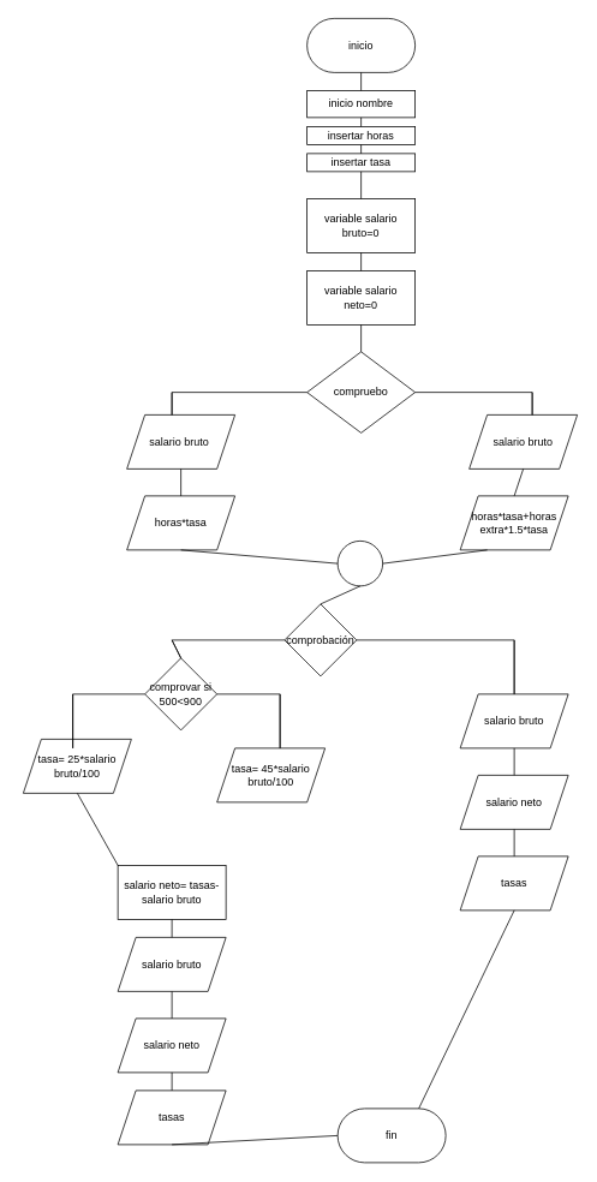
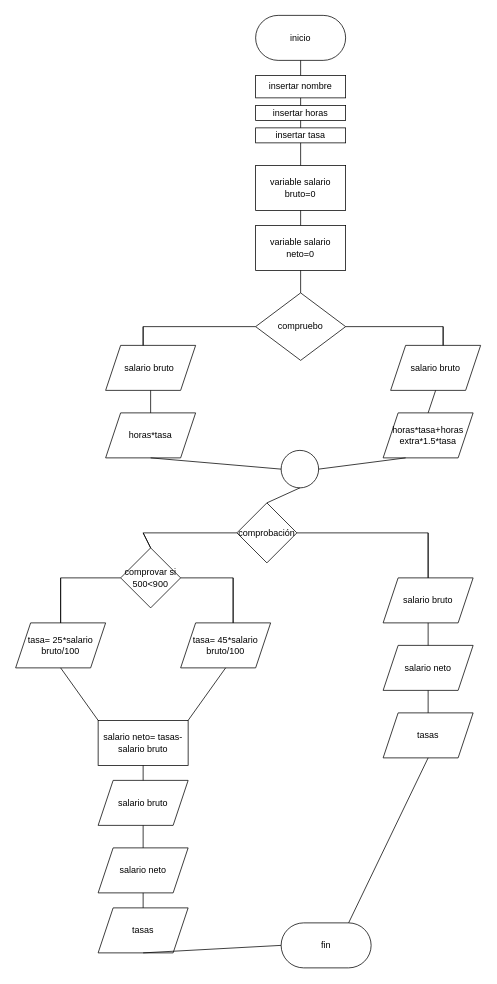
  <mxCell id="0" />
  <mxCell id="1" parent="0" />
  <mxCell id="2" value="inicio" style="rounded=1;whiteSpace=wrap;html=1;arcSize=50;" vertex="1" parent="1"><mxGeometry x="340" y="20" width="120" height="60" as="geometry" /></mxCell>
- <mxCell id="3" value="inicio nombre" style="rounded=0;whiteSpace=wrap;html=1;" vertex="1" parent="1"><mxGeometry x="340" y="100" width="120" height="30" as="geometry" /></mxCell>
+ <mxCell id="3" value="insertar nombre" style="rounded=0;whiteSpace=wrap;html=1;" vertex="1" parent="1"><mxGeometry x="340" y="100" width="120" height="30" as="geometry" /></mxCell>
  <mxCell id="4" value="variable salario bruto=0" style="rounded=0;whiteSpace=wrap;html=1;" vertex="1" parent="1"><mxGeometry x="340" y="220" width="120" height="60" as="geometry" /></mxCell>
  <mxCell id="5" value="variable salario neto=0" style="rounded=0;whiteSpace=wrap;html=1;" vertex="1" parent="1"><mxGeometry x="340" y="300" width="120" height="60" as="geometry" /></mxCell>
  <mxCell id="6" value="compruebo" style="rhombus;whiteSpace=wrap;html=1;" vertex="1" parent="1"><mxGeometry x="340" y="390" width="120" height="90" as="geometry" /></mxCell>
  <mxCell id="7" value="salario bruto&amp;nbsp;" style="shape=parallelogram;perimeter=parallelogramPerimeter;whiteSpace=wrap;html=1;fixedSize=1;" vertex="1" parent="1"><mxGeometry x="140" y="460" width="120" height="60" as="geometry" /></mxCell>
  <mxCell id="8" value="salario bruto" style="shape=parallelogram;perimeter=parallelogramPerimeter;whiteSpace=wrap;html=1;fixedSize=1;" vertex="1" parent="1"><mxGeometry x="520" y="460" width="120" height="60" as="geometry" /></mxCell>
  <mxCell id="9" value="horas*tasa" style="shape=parallelogram;perimeter=parallelogramPerimeter;whiteSpace=wrap;html=1;fixedSize=1;" vertex="1" parent="1"><mxGeometry x="140" y="550" width="120" height="60" as="geometry" /></mxCell>
  <mxCell id="10" value="horas*tasa+horas extra*1.5*tasa" style="shape=parallelogram;perimeter=parallelogramPerimeter;whiteSpace=wrap;html=1;fixedSize=1;" vertex="1" parent="1"><mxGeometry x="510" y="550" width="120" height="60" as="geometry" /></mxCell>
  <mxCell id="11" value="insertar horas" style="rounded=0;whiteSpace=wrap;html=1;" vertex="1" parent="1"><mxGeometry x="340" y="140" width="120" height="20" as="geometry" /></mxCell>
  <mxCell id="12" value="insertar tasa" style="rounded=0;whiteSpace=wrap;html=1;" vertex="1" parent="1"><mxGeometry x="340" y="170" width="120" height="20" as="geometry" /></mxCell>
  <mxCell id="13" value="" style="ellipse;whiteSpace=wrap;html=1;aspect=fixed;" vertex="1" parent="1"><mxGeometry x="374" y="600" width="50" height="50" as="geometry" /></mxCell>
  <mxCell id="14" value="comprobación" style="rhombus;whiteSpace=wrap;html=1;" vertex="1" parent="1"><mxGeometry x="315" y="670" width="80" height="80" as="geometry" /></mxCell>
  <mxCell id="15" value="salario bruto" style="shape=parallelogram;perimeter=parallelogramPerimeter;whiteSpace=wrap;html=1;fixedSize=1;" vertex="1" parent="1"><mxGeometry x="510" y="770" width="120" height="60" as="geometry" /></mxCell>
  <mxCell id="16" value="salario neto" style="shape=parallelogram;perimeter=parallelogramPerimeter;whiteSpace=wrap;html=1;fixedSize=1;" vertex="1" parent="1"><mxGeometry x="510" y="860" width="120" height="60" as="geometry" /></mxCell>
  <mxCell id="17" value="tasas" style="shape=parallelogram;perimeter=parallelogramPerimeter;whiteSpace=wrap;html=1;fixedSize=1;" vertex="1" parent="1"><mxGeometry x="510" y="950" width="120" height="60" as="geometry" /></mxCell>
  <mxCell id="18" value="comprovar si 500&amp;lt;900" style="rhombus;whiteSpace=wrap;html=1;" vertex="1" parent="1"><mxGeometry x="160" y="730" width="80" height="80" as="geometry" /></mxCell>
- <mxCell id="19" value="tasa= 25*salario bruto/100" style="shape=parallelogram;perimeter=parallelogramPerimeter;whiteSpace=wrap;html=1;fixedSize=1;" vertex="1" parent="1"><mxGeometry x="25" y="820" width="120" height="60" as="geometry" /></mxCell>
+ <mxCell id="19" value="tasa= 25*salario bruto/100" style="shape=parallelogram;perimeter=parallelogramPerimeter;whiteSpace=wrap;html=1;fixedSize=1;" vertex="1" parent="1"><mxGeometry x="20" y="830" width="120" height="60" as="geometry" /></mxCell>
  <mxCell id="20" value="tasa= 45*salario bruto/100" style="shape=parallelogram;perimeter=parallelogramPerimeter;whiteSpace=wrap;html=1;fixedSize=1;" vertex="1" parent="1"><mxGeometry x="240" y="830" width="120" height="60" as="geometry" /></mxCell>
  <mxCell id="21" value="salario neto= tasas- salario bruto" style="rounded=0;whiteSpace=wrap;html=1;" vertex="1" parent="1"><mxGeometry x="130" y="960" width="120" height="60" as="geometry" /></mxCell>
  <mxCell id="22" value="salario bruto" style="shape=parallelogram;perimeter=parallelogramPerimeter;whiteSpace=wrap;html=1;fixedSize=1;" vertex="1" parent="1"><mxGeometry x="130" y="1040" width="120" height="60" as="geometry" /></mxCell>
  <mxCell id="23" value="salario neto" style="shape=parallelogram;perimeter=parallelogramPerimeter;whiteSpace=wrap;html=1;fixedSize=1;" vertex="1" parent="1"><mxGeometry x="130" y="1130" width="120" height="60" as="geometry" /></mxCell>
  <mxCell id="24" value="tasas" style="shape=parallelogram;perimeter=parallelogramPerimeter;whiteSpace=wrap;html=1;fixedSize=1;" vertex="1" parent="1"><mxGeometry x="130" y="1210" width="120" height="60" as="geometry" /></mxCell>
  <mxCell id="25" value="fin" style="rounded=1;whiteSpace=wrap;html=1;arcSize=50;" vertex="1" parent="1"><mxGeometry x="374" y="1230" width="120" height="60" as="geometry" /></mxCell>
  <mxCell id="26" value="" style="endArrow=none;html=1;rounded=0;entryX=0.5;entryY=1;entryDx=0;entryDy=0;exitX=0.5;exitY=0;exitDx=0;exitDy=0;" edge="1" parent="1" source="3" target="2"><mxGeometry width="50" height="50" relative="1" as="geometry"><mxPoint x="180" y="270" as="sourcePoint" /><mxPoint x="230" y="220" as="targetPoint" /></mxGeometry></mxCell>
  <mxCell id="27" value="" style="endArrow=none;html=1;rounded=0;entryX=0.5;entryY=1;entryDx=0;entryDy=0;exitX=0.5;exitY=0;exitDx=0;exitDy=0;" edge="1" parent="1" source="11" target="3"><mxGeometry width="50" height="50" relative="1" as="geometry"><mxPoint x="180" y="270" as="sourcePoint" /><mxPoint x="230" y="220" as="targetPoint" /></mxGeometry></mxCell>
  <mxCell id="28" value="" style="endArrow=none;html=1;rounded=0;entryX=0.5;entryY=1;entryDx=0;entryDy=0;exitX=0.5;exitY=0;exitDx=0;exitDy=0;" edge="1" parent="1" source="12" target="11"><mxGeometry width="50" height="50" relative="1" as="geometry"><mxPoint x="180" y="270" as="sourcePoint" /><mxPoint x="230" y="220" as="targetPoint" /></mxGeometry></mxCell>
  <mxCell id="29" value="" style="endArrow=none;html=1;rounded=0;entryX=0.5;entryY=1;entryDx=0;entryDy=0;exitX=0.5;exitY=0;exitDx=0;exitDy=0;" edge="1" parent="1" source="4" target="12"><mxGeometry width="50" height="50" relative="1" as="geometry"><mxPoint x="180" y="270" as="sourcePoint" /><mxPoint x="230" y="220" as="targetPoint" /></mxGeometry></mxCell>
  <mxCell id="30" value="" style="endArrow=none;html=1;rounded=0;entryX=0.5;entryY=1;entryDx=0;entryDy=0;exitX=0.5;exitY=0;exitDx=0;exitDy=0;" edge="1" parent="1" source="5" target="4"><mxGeometry width="50" height="50" relative="1" as="geometry"><mxPoint x="180" y="270" as="sourcePoint" /><mxPoint x="230" y="220" as="targetPoint" /></mxGeometry></mxCell>
  <mxCell id="31" value="" style="endArrow=none;html=1;rounded=0;entryX=0.5;entryY=1;entryDx=0;entryDy=0;exitX=0.5;exitY=0;exitDx=0;exitDy=0;" edge="1" parent="1" source="6" target="5"><mxGeometry width="50" height="50" relative="1" as="geometry"><mxPoint x="180" y="540" as="sourcePoint" /><mxPoint x="230" y="490" as="targetPoint" /></mxGeometry></mxCell>
  <mxCell id="32" value="" style="endArrow=none;html=1;rounded=0;entryX=0;entryY=0.5;entryDx=0;entryDy=0;" edge="1" parent="1" target="6"><mxGeometry width="50" height="50" relative="1" as="geometry"><mxPoint x="190" y="435" as="sourcePoint" /><mxPoint x="230" y="490" as="targetPoint" /><Array as="points"><mxPoint x="190" y="460" /><mxPoint x="190" y="435" /></Array></mxGeometry></mxCell>
  <mxCell id="33" value="" style="endArrow=none;html=1;rounded=0;exitX=1;exitY=0.5;exitDx=0;exitDy=0;" edge="1" parent="1" source="6"><mxGeometry width="50" height="50" relative="1" as="geometry"><mxPoint x="494" y="430" as="sourcePoint" /><mxPoint x="590" y="435" as="targetPoint" /><Array as="points"><mxPoint x="590" y="435" /><mxPoint x="590" y="460" /></Array></mxGeometry></mxCell>
  <mxCell id="34" value="" style="endArrow=none;html=1;rounded=0;exitX=0.5;exitY=0;exitDx=0;exitDy=0;" edge="1" parent="1" source="9"><mxGeometry width="50" height="50" relative="1" as="geometry"><mxPoint x="150" y="570" as="sourcePoint" /><mxPoint x="200" y="520" as="targetPoint" /></mxGeometry></mxCell>
  <mxCell id="35" value="" style="endArrow=none;html=1;rounded=0;entryX=0.5;entryY=1;entryDx=0;entryDy=0;exitX=0.5;exitY=0;exitDx=0;exitDy=0;" edge="1" parent="1" source="10" target="8"><mxGeometry width="50" height="50" relative="1" as="geometry"><mxPoint x="180" y="540" as="sourcePoint" /><mxPoint x="230" y="490" as="targetPoint" /></mxGeometry></mxCell>
  <mxCell id="36" value="" style="endArrow=none;html=1;rounded=0;entryX=0.5;entryY=1;entryDx=0;entryDy=0;exitX=0;exitY=0.5;exitDx=0;exitDy=0;" edge="1" parent="1" source="13" target="9"><mxGeometry width="50" height="50" relative="1" as="geometry"><mxPoint x="180" y="690" as="sourcePoint" /><mxPoint x="230" y="640" as="targetPoint" /></mxGeometry></mxCell>
  <mxCell id="37" value="" style="endArrow=none;html=1;rounded=0;entryX=0.25;entryY=1;entryDx=0;entryDy=0;exitX=1;exitY=0.5;exitDx=0;exitDy=0;" edge="1" parent="1" source="13" target="10"><mxGeometry width="50" height="50" relative="1" as="geometry"><mxPoint x="180" y="690" as="sourcePoint" /><mxPoint x="230" y="640" as="targetPoint" /></mxGeometry></mxCell>
  <mxCell id="38" value="" style="endArrow=none;html=1;rounded=0;entryX=0.5;entryY=1;entryDx=0;entryDy=0;exitX=0.5;exitY=0;exitDx=0;exitDy=0;" edge="1" parent="1" source="14" target="13"><mxGeometry width="50" height="50" relative="1" as="geometry"><mxPoint x="180" y="690" as="sourcePoint" /><mxPoint x="230" y="640" as="targetPoint" /></mxGeometry></mxCell>
  <mxCell id="39" value="" style="endArrow=none;html=1;rounded=0;entryX=0;entryY=0.5;entryDx=0;entryDy=0;" edge="1" parent="1" target="14"><mxGeometry width="50" height="50" relative="1" as="geometry"><mxPoint x="190" y="710" as="sourcePoint" /><mxPoint x="230" y="640" as="targetPoint" /><Array as="points"><mxPoint x="200" y="730" /><mxPoint x="190" y="710" /></Array></mxGeometry></mxCell>
  <mxCell id="40" value="" style="endArrow=none;html=1;rounded=0;entryX=1;entryY=0.5;entryDx=0;entryDy=0;" edge="1" parent="1" target="14"><mxGeometry width="50" height="50" relative="1" as="geometry"><mxPoint x="570" y="710" as="sourcePoint" /><mxPoint x="230" y="640" as="targetPoint" /><Array as="points"><mxPoint x="570" y="770" /><mxPoint x="570" y="710" /></Array></mxGeometry></mxCell>
  <mxCell id="41" value="" style="endArrow=none;html=1;rounded=0;entryX=0;entryY=0.5;entryDx=0;entryDy=0;" edge="1" parent="1" target="18"><mxGeometry width="50" height="50" relative="1" as="geometry"><mxPoint x="80" y="770" as="sourcePoint" /><mxPoint x="130" y="730" as="targetPoint" /><Array as="points"><mxPoint x="80" y="830" /><mxPoint x="80" y="770" /></Array></mxGeometry></mxCell>
  <mxCell id="42" value="" style="endArrow=none;html=1;rounded=0;exitX=1;exitY=0.5;exitDx=0;exitDy=0;" edge="1" parent="1" source="18"><mxGeometry width="50" height="50" relative="1" as="geometry"><mxPoint x="180" y="690" as="sourcePoint" /><mxPoint x="310" y="770" as="targetPoint" /><Array as="points"><mxPoint x="310" y="770" /><mxPoint x="310" y="830" /></Array></mxGeometry></mxCell>
+ <mxCell id="43" value="" style="endArrow=none;html=1;rounded=0;entryX=0.5;entryY=1;entryDx=0;entryDy=0;exitX=1;exitY=0;exitDx=0;exitDy=0;" edge="1" parent="1" source="21" target="20"><mxGeometry width="50" height="50" relative="1" as="geometry"><mxPoint x="180" y="1000" as="sourcePoint" /><mxPoint x="230" y="950" as="targetPoint" /></mxGeometry></mxCell>
  <mxCell id="44" value="" style="endArrow=none;html=1;rounded=0;entryX=0.5;entryY=1;entryDx=0;entryDy=0;exitX=0;exitY=0;exitDx=0;exitDy=0;" edge="1" parent="1" source="21" target="19"><mxGeometry width="50" height="50" relative="1" as="geometry"><mxPoint x="180" y="1000" as="sourcePoint" /><mxPoint x="230" y="950" as="targetPoint" /></mxGeometry></mxCell>
  <mxCell id="45" value="" style="endArrow=none;html=1;rounded=0;entryX=0.5;entryY=1;entryDx=0;entryDy=0;exitX=0.5;exitY=0;exitDx=0;exitDy=0;" edge="1" parent="1" source="22" target="21"><mxGeometry width="50" height="50" relative="1" as="geometry"><mxPoint x="180" y="1000" as="sourcePoint" /><mxPoint x="230" y="950" as="targetPoint" /></mxGeometry></mxCell>
  <mxCell id="46" value="" style="endArrow=none;html=1;rounded=0;entryX=0.5;entryY=1;entryDx=0;entryDy=0;exitX=0.5;exitY=0;exitDx=0;exitDy=0;" edge="1" parent="1" source="16" target="15"><mxGeometry width="50" height="50" relative="1" as="geometry"><mxPoint x="180" y="1000" as="sourcePoint" /><mxPoint x="230" y="950" as="targetPoint" /></mxGeometry></mxCell>
  <mxCell id="47" value="" style="endArrow=none;html=1;rounded=0;entryX=0.5;entryY=1;entryDx=0;entryDy=0;exitX=0.5;exitY=0;exitDx=0;exitDy=0;" edge="1" parent="1" source="17" target="16"><mxGeometry width="50" height="50" relative="1" as="geometry"><mxPoint x="180" y="1000" as="sourcePoint" /><mxPoint x="230" y="950" as="targetPoint" /></mxGeometry></mxCell>
  <mxCell id="48" value="" style="endArrow=none;html=1;rounded=0;entryX=0.5;entryY=1;entryDx=0;entryDy=0;exitX=0.5;exitY=0;exitDx=0;exitDy=0;" edge="1" parent="1" source="24" target="23"><mxGeometry width="50" height="50" relative="1" as="geometry"><mxPoint x="180" y="1220" as="sourcePoint" /><mxPoint x="230" y="1170" as="targetPoint" /></mxGeometry></mxCell>
  <mxCell id="49" value="" style="endArrow=none;html=1;rounded=0;entryX=0.5;entryY=1;entryDx=0;entryDy=0;" edge="1" parent="1" target="22"><mxGeometry width="50" height="50" relative="1" as="geometry"><mxPoint x="190" y="1130" as="sourcePoint" /><mxPoint x="230" y="1170" as="targetPoint" /></mxGeometry></mxCell>
  <mxCell id="50" value="" style="endArrow=none;html=1;rounded=0;entryX=0;entryY=0.5;entryDx=0;entryDy=0;exitX=0.5;exitY=1;exitDx=0;exitDy=0;" edge="1" parent="1" source="24" target="25"><mxGeometry width="50" height="50" relative="1" as="geometry"><mxPoint x="180" y="1220" as="sourcePoint" /><mxPoint x="230" y="1170" as="targetPoint" /></mxGeometry></mxCell>
  <mxCell id="51" value="" style="endArrow=none;html=1;rounded=0;entryX=0.5;entryY=1;entryDx=0;entryDy=0;exitX=0.75;exitY=0;exitDx=0;exitDy=0;" edge="1" parent="1" source="25" target="17"><mxGeometry width="50" height="50" relative="1" as="geometry"><mxPoint x="180" y="1220" as="sourcePoint" /><mxPoint x="230" y="1170" as="targetPoint" /></mxGeometry></mxCell>
